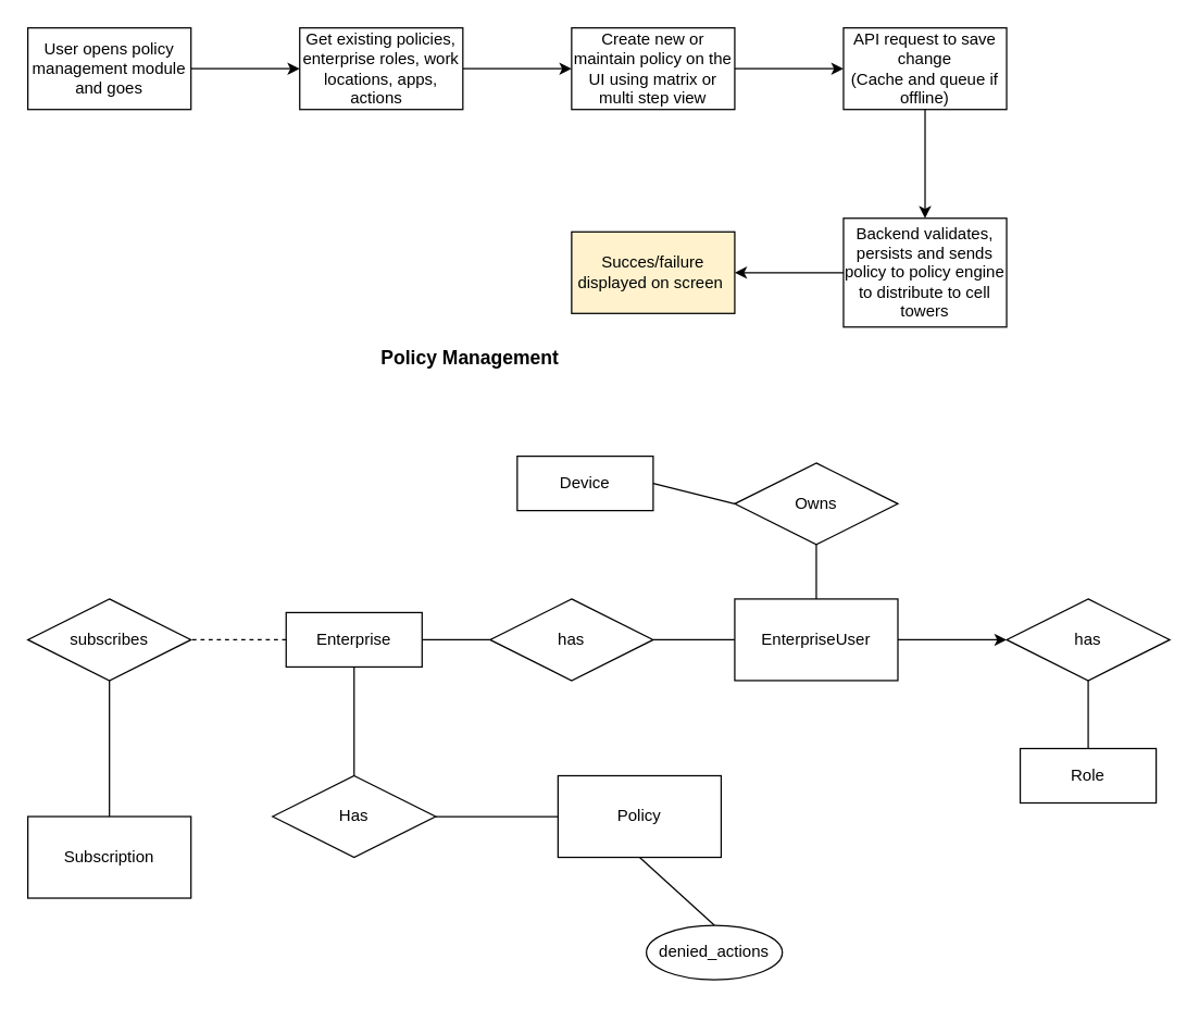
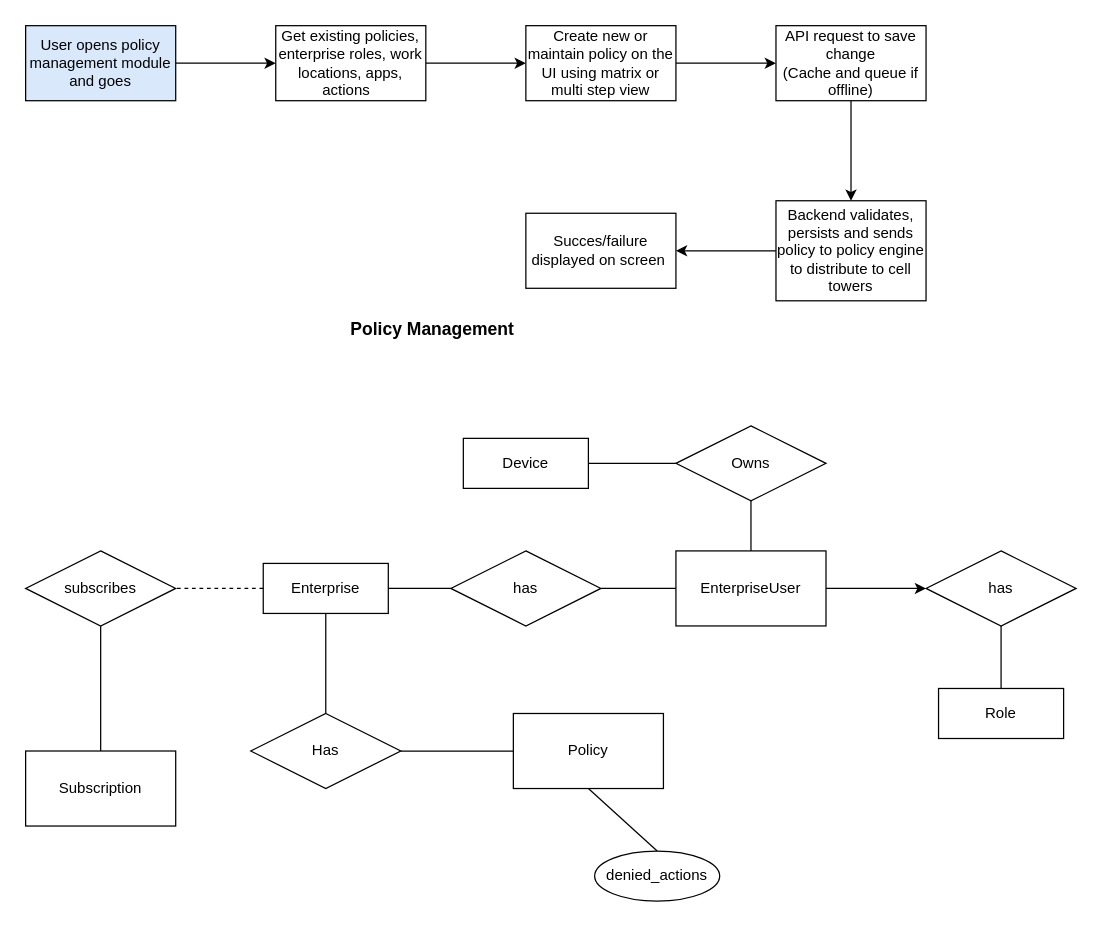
  <mxCell id="0" />
  <mxCell id="1" parent="0" />
  <mxCell id="2" value="" style="edgeStyle=orthogonalEdgeStyle;rounded=0;orthogonalLoop=1;jettySize=auto;html=1;" edge="1" parent="1" source="3" target="5"><mxGeometry relative="1" as="geometry" /></mxCell>
- <mxCell id="3" value="User opens policy management module&lt;div&gt;and goes&lt;/div&gt;" style="rounded=0;whiteSpace=wrap;html=1;" vertex="1" parent="1"><mxGeometry x="20" y="20" width="120" height="60" as="geometry" /></mxCell>
+ <mxCell id="3" value="User opens policy management module&lt;div&gt;and goes&lt;/div&gt;" style="rounded=0;whiteSpace=wrap;html=1;fillColor=#dae8fc;" vertex="1" parent="1"><mxGeometry x="20" y="20" width="120" height="60" as="geometry" /></mxCell>
  <mxCell id="4" value="" style="edgeStyle=orthogonalEdgeStyle;rounded=0;orthogonalLoop=1;jettySize=auto;html=1;" edge="1" parent="1" source="5" target="7"><mxGeometry relative="1" as="geometry" /></mxCell>
  <mxCell id="5" value="Get existing policies, enterprise roles, work locations, apps, actions&amp;nbsp;&amp;nbsp;" style="rounded=0;whiteSpace=wrap;html=1;" vertex="1" parent="1"><mxGeometry x="220" y="20" width="120" height="60" as="geometry" /></mxCell>
  <mxCell id="6" value="" style="edgeStyle=orthogonalEdgeStyle;rounded=0;orthogonalLoop=1;jettySize=auto;html=1;" edge="1" parent="1" source="7" target="9"><mxGeometry relative="1" as="geometry" /></mxCell>
  <mxCell id="7" value="Create new or maintain policy on the UI using matrix or multi step view" style="whiteSpace=wrap;html=1;rounded=0;" vertex="1" parent="1"><mxGeometry x="420" y="20" width="120" height="60" as="geometry" /></mxCell>
  <mxCell id="8" value="" style="edgeStyle=orthogonalEdgeStyle;rounded=0;orthogonalLoop=1;jettySize=auto;html=1;" edge="1" parent="1" source="9" target="11"><mxGeometry relative="1" as="geometry" /></mxCell>
  <mxCell id="9" value="API request to save change&lt;div&gt;(Cache and queue if offline)&lt;/div&gt;" style="whiteSpace=wrap;html=1;rounded=0;" vertex="1" parent="1"><mxGeometry x="620" y="20" width="120" height="60" as="geometry" /></mxCell>
  <mxCell id="10" value="" style="edgeStyle=orthogonalEdgeStyle;rounded=0;orthogonalLoop=1;jettySize=auto;html=1;" edge="1" parent="1" source="11" target="12"><mxGeometry relative="1" as="geometry" /></mxCell>
  <mxCell id="11" value="Backend validates, persists and sends policy to policy engine to distribute to cell towers" style="rounded=0;whiteSpace=wrap;html=1;" vertex="1" parent="1"><mxGeometry x="620" y="160" width="120" height="80" as="geometry" /></mxCell>
- <mxCell id="12" value="Succes/failure displayed on screen&amp;nbsp;" style="whiteSpace=wrap;html=1;rounded=0;fillColor=#fff2cc;" vertex="1" parent="1"><mxGeometry x="420" y="170" width="120" height="60" as="geometry" /></mxCell>
+ <mxCell id="12" value="Succes/failure displayed on screen&amp;nbsp;" style="whiteSpace=wrap;html=1;rounded=0;" vertex="1" parent="1"><mxGeometry x="420" y="170" width="120" height="60" as="geometry" /></mxCell>
  <mxCell id="13" value="&lt;font style=&quot;font-size: 14px;&quot;&gt;Policy Management&lt;/font&gt;" style="text;strokeColor=none;fillColor=none;html=1;fontSize=24;fontStyle=1;verticalAlign=middle;align=center;" vertex="1" parent="1"><mxGeometry x="295" y="240" width="100" height="40" as="geometry" /></mxCell>
  <mxCell id="14" value="" style="edgeStyle=orthogonalEdgeStyle;rounded=0;orthogonalLoop=1;jettySize=auto;html=1;endArrow=none;dashed=1;" edge="1" parent="1" source="16" target="19"><mxGeometry relative="1" as="geometry"><Array as="points"><mxPoint x="110" y="470" /></Array></mxGeometry></mxCell>
  <mxCell id="15" value="" style="edgeStyle=orthogonalEdgeStyle;rounded=0;orthogonalLoop=1;jettySize=auto;html=1;endArrow=none;" edge="1" parent="1" source="16" target="25"><mxGeometry relative="1" as="geometry" /></mxCell>
  <mxCell id="16" value="Enterprise" style="whiteSpace=wrap;html=1;align=center;" vertex="1" parent="1"><mxGeometry x="210" y="450" width="100" height="40" as="geometry" /></mxCell>
  <mxCell id="17" value="" style="edgeStyle=orthogonalEdgeStyle;rounded=0;orthogonalLoop=1;jettySize=auto;html=1;endArrow=none;" edge="1" parent="1" source="19" target="20"><mxGeometry relative="1" as="geometry" /></mxCell>
  <mxCell id="18" value="" style="edgeStyle=orthogonalEdgeStyle;rounded=0;orthogonalLoop=1;jettySize=auto;html=1;exitX=1;exitY=0.5;exitDx=0;exitDy=0;endArrow=none;" edge="1" parent="1" source="16" target="22"><mxGeometry relative="1" as="geometry" /></mxCell>
  <mxCell id="19" value="subscribes" style="shape=rhombus;perimeter=rhombusPerimeter;whiteSpace=wrap;html=1;align=center;" vertex="1" parent="1"><mxGeometry x="20" y="440" width="120" height="60" as="geometry" /></mxCell>
  <mxCell id="20" value="Subscription" style="whiteSpace=wrap;html=1;" vertex="1" parent="1"><mxGeometry x="20" y="600" width="120" height="60" as="geometry" /></mxCell>
  <mxCell id="21" value="" style="edgeStyle=orthogonalEdgeStyle;rounded=0;orthogonalLoop=1;jettySize=auto;html=1;endArrow=none;" edge="1" parent="1" source="22" target="24"><mxGeometry relative="1" as="geometry" /></mxCell>
  <mxCell id="22" value="has" style="shape=rhombus;perimeter=rhombusPerimeter;whiteSpace=wrap;html=1;align=center;" vertex="1" parent="1"><mxGeometry x="360" y="440" width="120" height="60" as="geometry" /></mxCell>
  <mxCell id="23" value="" style="edgeStyle=orthogonalEdgeStyle;rounded=0;orthogonalLoop=1;jettySize=auto;html=1;" edge="1" parent="1" source="24" target="27"><mxGeometry relative="1" as="geometry" /></mxCell>
  <mxCell id="24" value="EnterpriseUser" style="shape=label;whiteSpace=wrap;html=1;align=center;" vertex="1" parent="1"><mxGeometry x="540" y="440" width="120" height="60" as="geometry" /></mxCell>
  <mxCell id="25" value="Has" style="whiteSpace=wrap;html=1;align=center;shape=rhombus;perimeter=rhombusPerimeter;" vertex="1" parent="1"><mxGeometry x="200" y="570" width="120" height="60" as="geometry" /></mxCell>
  <mxCell id="26" value="Policy" style="whiteSpace=wrap;html=1;" vertex="1" parent="1"><mxGeometry x="410" y="570" width="120" height="60" as="geometry" /></mxCell>
  <mxCell id="27" value="has" style="whiteSpace=wrap;html=1;shape=rhombus;perimeter=rhombusPerimeter;" vertex="1" parent="1"><mxGeometry x="740" y="440" width="120" height="60" as="geometry" /></mxCell>
  <mxCell id="28" value="" style="endArrow=none;html=1;rounded=0;exitX=1;exitY=0.5;exitDx=0;exitDy=0;entryX=0;entryY=0.5;entryDx=0;entryDy=0;" edge="1" parent="1" source="25" target="26"><mxGeometry relative="1" as="geometry"><mxPoint x="360" y="600" as="sourcePoint" /><mxPoint x="410" y="650" as="targetPoint" /></mxGeometry></mxCell>
  <mxCell id="29" value="Role" style="whiteSpace=wrap;html=1;align=center;" vertex="1" parent="1"><mxGeometry x="750" y="550" width="100" height="40" as="geometry" /></mxCell>
  <mxCell id="30" value="" style="endArrow=none;html=1;rounded=0;entryX=0.5;entryY=1;entryDx=0;entryDy=0;exitX=0.5;exitY=0;exitDx=0;exitDy=0;" edge="1" parent="1" source="29" target="27"><mxGeometry relative="1" as="geometry"><mxPoint x="710" y="510" as="sourcePoint" /><mxPoint x="870" y="510" as="targetPoint" /></mxGeometry></mxCell>
  <mxCell id="31" value="Owns" style="shape=rhombus;perimeter=rhombusPerimeter;whiteSpace=wrap;html=1;align=center;" vertex="1" parent="1"><mxGeometry x="540" y="340" width="120" height="60" as="geometry" /></mxCell>
  <mxCell id="32" value="" style="endArrow=none;html=1;rounded=0;entryX=0.5;entryY=0;entryDx=0;entryDy=0;exitX=0.5;exitY=1;exitDx=0;exitDy=0;" edge="1" parent="1" source="31" target="24"><mxGeometry relative="1" as="geometry"><mxPoint x="360" y="490" as="sourcePoint" /><mxPoint x="520" y="490" as="targetPoint" /></mxGeometry></mxCell>
- <mxCell id="33" value="Device" style="whiteSpace=wrap;html=1;align=center;" vertex="1" parent="1"><mxGeometry x="380" y="335" width="100" height="40" as="geometry" /></mxCell>
+ <mxCell id="33" value="Device" style="whiteSpace=wrap;html=1;align=center;" vertex="1" parent="1"><mxGeometry x="370" y="350" width="100" height="40" as="geometry" /></mxCell>
  <mxCell id="34" value="" style="endArrow=none;html=1;rounded=0;entryX=0;entryY=0.5;entryDx=0;entryDy=0;exitX=1;exitY=0.5;exitDx=0;exitDy=0;" edge="1" parent="1" source="33" target="31"><mxGeometry relative="1" as="geometry"><mxPoint x="360" y="490" as="sourcePoint" /><mxPoint x="520" y="490" as="targetPoint" /></mxGeometry></mxCell>
  <mxCell id="35" value="denied_actions" style="ellipse;whiteSpace=wrap;html=1;align=center;" vertex="1" parent="1"><mxGeometry x="475" y="680" width="100" height="40" as="geometry" /></mxCell>
  <mxCell id="36" value="" style="endArrow=none;html=1;rounded=0;entryX=0.5;entryY=1;entryDx=0;entryDy=0;exitX=0.5;exitY=0;exitDx=0;exitDy=0;" edge="1" parent="1" source="35" target="26"><mxGeometry relative="1" as="geometry"><mxPoint x="390" y="490" as="sourcePoint" /><mxPoint x="550" y="490" as="targetPoint" /></mxGeometry></mxCell>
